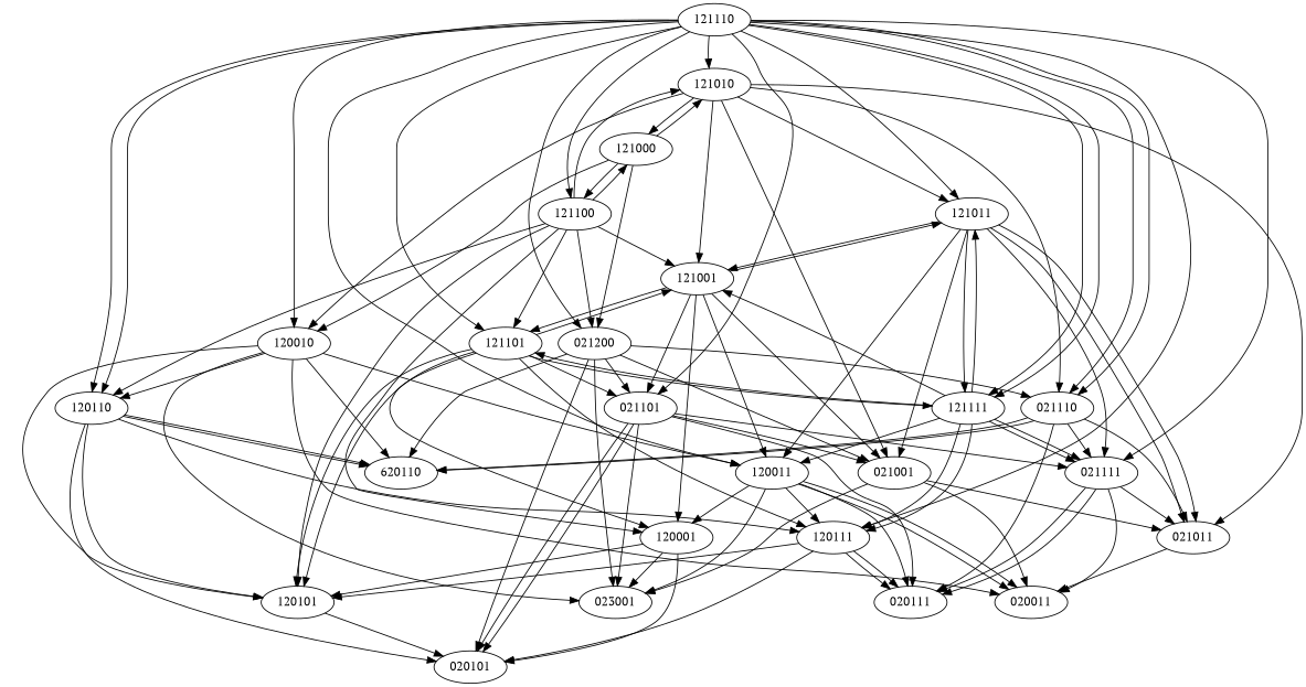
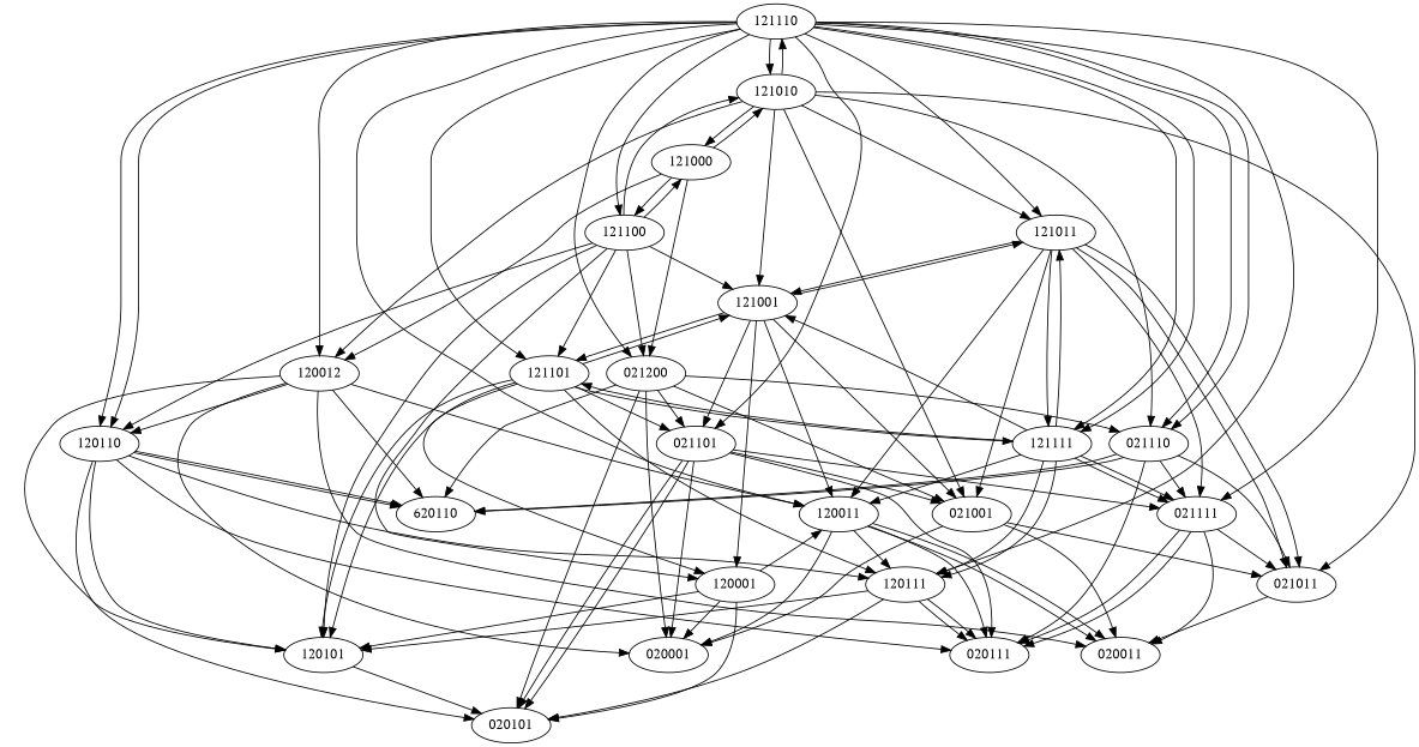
  digraph {
    fontname="PT Serif"
    node [fontname="PT Serif"]
    edge [fontname="PT Serif" penwidth=1]
-   n1 [label=023001]
+   n1 [label=020001]
    n2 [label=020011]
    n3 [label=020101]
    n4 [label=620110]
    n5 [label=020111]
    n6 [label=021001]
    n7 [label=021011]
    n8 [label=021200]
    n9 [label=021101]
    n10 [label=021110]
    n11 [label=021111]
    n12 [label=120001]
    n13 [label=120101]
-   n14 [label=120010]
+   n14 [label=120012]
    n15 [label=120011]
    n16 [label=120110]
    n17 [label=120111]
    n18 [label=121000]
    n19 [label=121010]
    n20 [label=121100]
    n21 [label=121001]
    n22 [label=121011]
    n23 [label=121110]
    n24 [label=121101]
    n25 [label=121111]
    n6 -> n1
    n6 -> n2
    n6 -> n7
    n7 -> n2
    n8 -> n1
    n8 -> n3
    n8 -> n4
    n8 -> n6
    n8 -> n9
    n8 -> n10
    n9 -> n1
    n9 -> n3
    n9 -> n3
    n9 -> n5
    n9 -> n6
    n9 -> n11
    n10 -> n4
    n10 -> n4
    n10 -> n5
    n10 -> n7
    n10 -> n11
    n11 -> n2
    n11 -> n5
    n11 -> n5
    n11 -> n7
    n12 -> n1
    n12 -> n3
    n12 -> n13
    n13 -> n3
    n14 -> n1
    n14 -> n2
    n14 -> n4
    n14 -> n13
    n14 -> n15
    n14 -> n16
    n15 -> n1
    n15 -> n2
    n15 -> n2
    n15 -> n5
-   n15 -> n12
+   n12 -> n15
    n15 -> n17
    n16 -> n3
    n16 -> n4
    n16 -> n4
+   n16 -> n5
    n16 -> n13
    n16 -> n17
    n17 -> n3
    n17 -> n5
    n17 -> n5
    n17 -> n13
    n18 -> n8
    n18 -> n14
    n18 -> n19
    n18 -> n20
    n19 -> n6
    n19 -> n7
    n19 -> n10
    n19 -> n14
    n19 -> n18
    n19 -> n21
    n19 -> n22
+   n19 -> n23
    n20 -> n8
    n20 -> n12
    n20 -> n13
    n20 -> n16
    n20 -> n18
    n20 -> n19
    n20 -> n21
    n20 -> n24
    n21 -> n6
    n21 -> n9
    n21 -> n12
    n21 -> n15
    n21 -> n22
    n21 -> n24
    n22 -> n6
    n22 -> n7
    n22 -> n7
    n22 -> n11
    n22 -> n15
    n22 -> n21
    n22 -> n25
    n23 -> n8
    n23 -> n9
    n23 -> n10
    n23 -> n10
    n23 -> n11
    n23 -> n14
    n23 -> n15
    n23 -> n16
    n23 -> n16
    n23 -> n17
    n23 -> n19
    n23 -> n20
    n23 -> n22
    n23 -> n24
    n23 -> n25
    n23 -> n25
    n24 -> n9
    n24 -> n12
    n24 -> n13
    n24 -> n13
    n24 -> n17
    n24 -> n21
    n24 -> n25
    n25 -> n11
    n25 -> n11
    n25 -> n15
    n25 -> n17
    n25 -> n17
    n25 -> n21
    n25 -> n22
    n25 -> n24
  }
